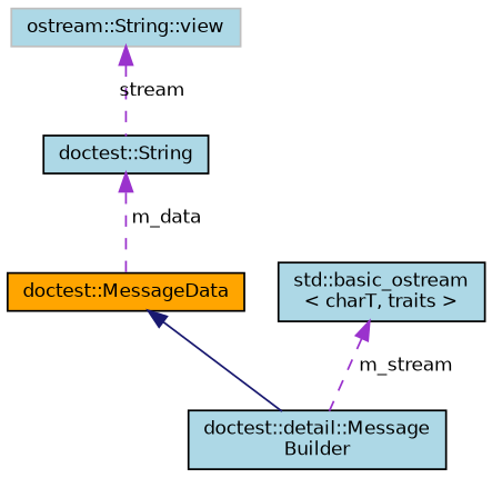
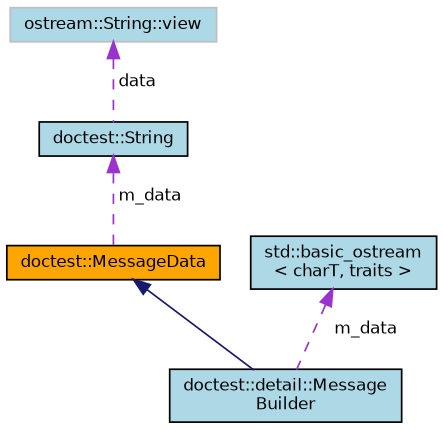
  digraph {
    node [color=black fillcolor=lightblue fontname=Helvetica fontsize=10 shape=record style=filled]
    edge [color=darkorchid3 dir=back fontname=Helvetica fontsize=10 labelfontname=Helvetica labelfontsize=10 style=dashed]
    n1 [fontcolor=black height=0.2 label="doctest::detail::Message\lBuilder" width=0.4]
    n2 [fillcolor=orange height=0.2 label="doctest::MessageData" width=0.4]
    n3 [height=0.2 label="doctest::String" width=0.4]
    n4 [color=grey75 height=0.2 label="ostream::String::view" width=0.4]
    n5 [height=0.2 label="std::basic_ostream\l\< charT, traits \>" width=0.4]
    n2 -> n1 [color=midnightblue style=solid]
    n3 -> n2 [label=" m_data"]
-   n4 -> n3 [label=" stream"]
-   n5 -> n1 [label=" m_stream"]
+   n4 -> n3 [label=" data"]
+   n5 -> n1 [label=" m_data"]
  }
